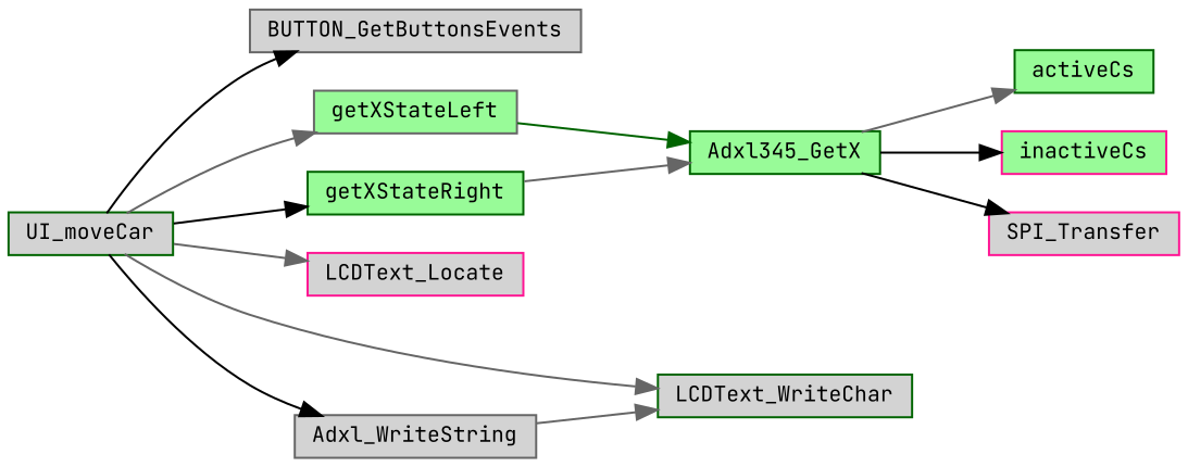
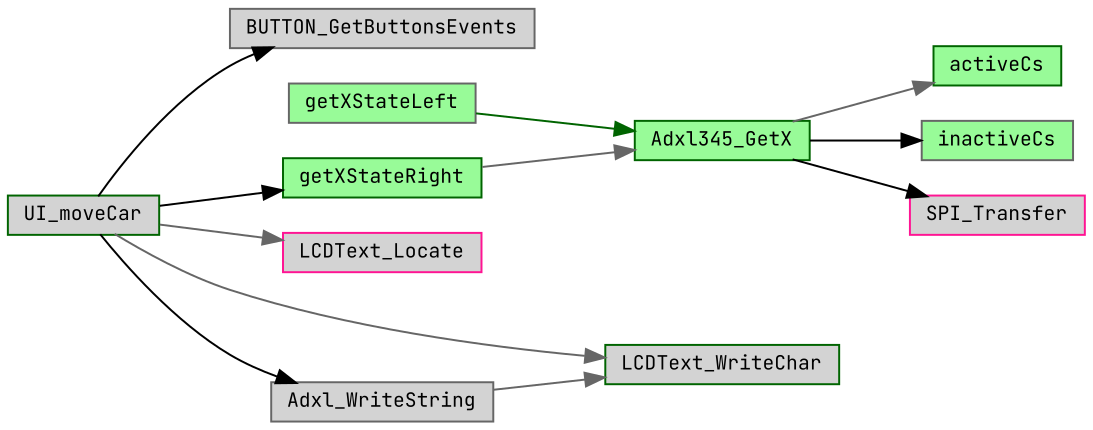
  digraph {
    fontname="JetBrains Mono"
    rankdir=LR
    node [color=darkgreen fillcolor=lightgrey fontname="JetBrains Mono" fontsize=10 shape=record style=filled]
    edge [color=gray40 fontname="JetBrains Mono" fontsize=10 labelfontname=Helvetica labelfontsize=10 style=solid]
    n1 [fontcolor=black height=0.2 label=UI_moveCar width=0.4]
    n2 [color=gray40 height=0.2 label=BUTTON_GetButtonsEvents width=0.4]
    n3 [color=gray40 fillcolor=palegreen height=0.2 label=getXStateLeft width=0.4]
    n4 [fillcolor=palegreen height=0.2 label=getXStateRight width=0.4]
    n5 [color=deeppink height=0.2 label=LCDText_Locate width=0.4]
    n6 [height=0.2 label=LCDText_WriteChar width=0.4]
    n7 [color=gray40 height=0.2 label=Adxl_WriteString width=0.4]
    n8 [fillcolor=palegreen height=0.2 label=Adxl345_GetX width=0.4]
    n9 [fillcolor=palegreen height=0.2 label=activeCs width=0.4]
-   n10 [color=deeppink fillcolor=palegreen height=0.2 label=inactiveCs width=0.4]
+   n10 [color=gray40 fillcolor=palegreen height=0.2 label=inactiveCs width=0.4]
    n11 [color=deeppink height=0.2 label=SPI_Transfer width=0.4]
    n1 -> n2 [color=black]
-   n1 -> n3
    n1 -> n4 [color=black]
    n1 -> n5
    n1 -> n6
    n1 -> n7 [color=black]
    n3 -> n8 [color=darkgreen]
    n4 -> n8
    n7 -> n6
    n8 -> n9
    n8 -> n10 [color=black]
    n8 -> n11 [color=black]
  }
